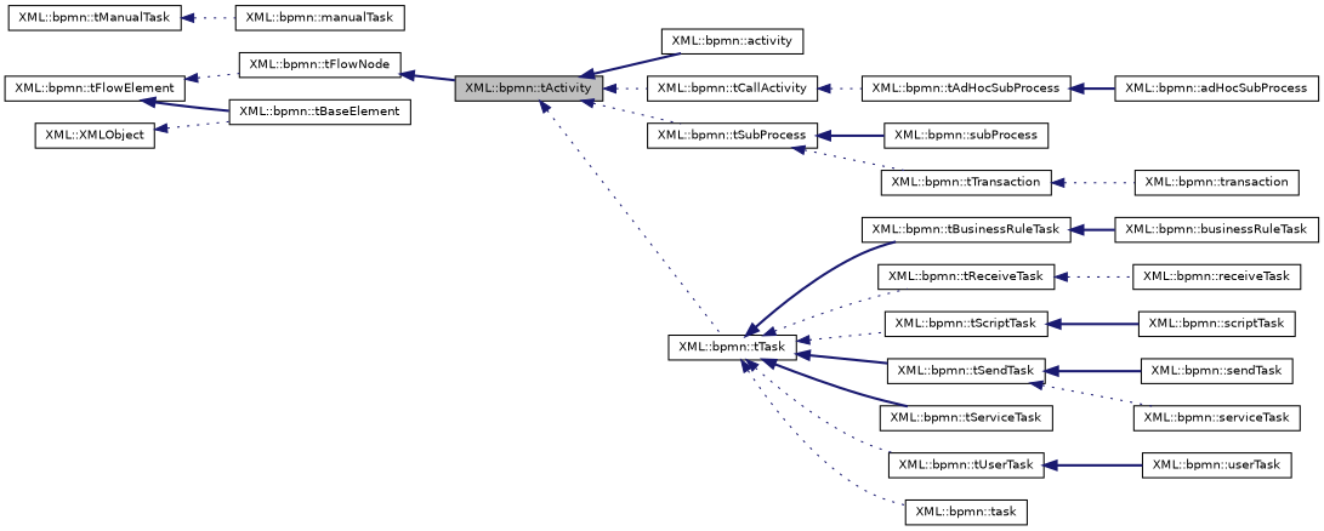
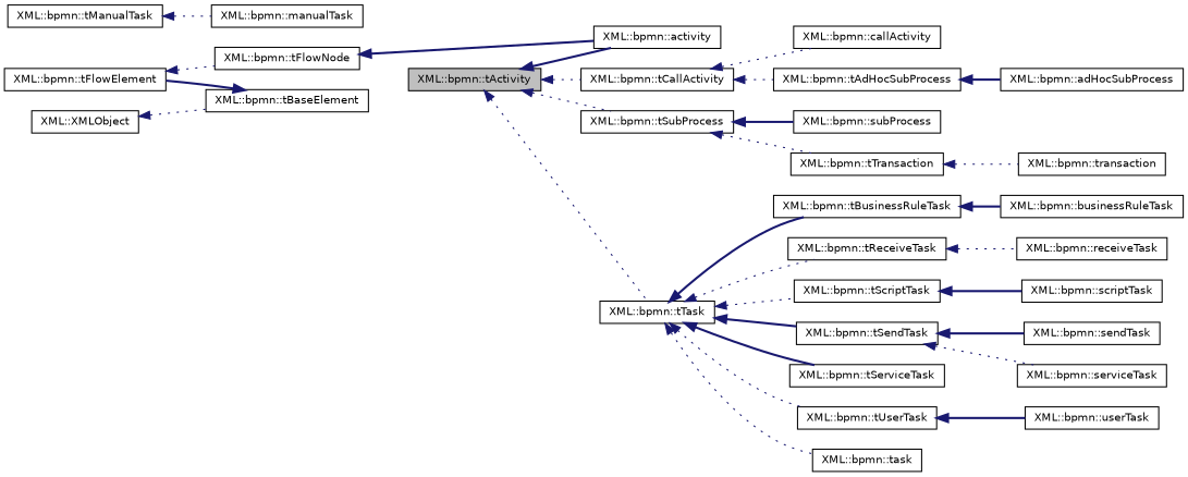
  digraph {
    rankdir=LR
    node [color=black fillcolor=white fontname=Helvetica fontsize=10 shape=record style=filled]
    edge [color=midnightblue dir=back fontname=Helvetica fontsize=10 labelfontname=Helvetica labelfontsize=10 style=dotted]
    n1 [fillcolor=grey75 fontcolor=black height=0.2 label="XML::bpmn::tActivity" width=0.4]
    n2 [height=0.2 label="XML::bpmn::activity" width=0.4]
    n3 [height=0.2 label="XML::bpmn::tCallActivity" width=0.4]
    n4 [height=0.2 label="XML::bpmn::tSubProcess" width=0.4]
    n5 [height=0.2 label="XML::bpmn::tTask" width=0.4]
+   n6 [height=0.2 label="XML::bpmn::callActivity" width=0.4]
    n7 [height=0.2 label="XML::bpmn::tAdHocSubProcess" width=0.4]
    n8 [height=0.2 label="XML::bpmn::subProcess" width=0.4]
    n9 [height=0.2 label="XML::bpmn::tTransaction" width=0.4]
    n10 [height=0.2 label="XML::bpmn::tBusinessRuleTask" width=0.4]
    n11 [height=0.2 label="XML::bpmn::tReceiveTask" width=0.4]
    n12 [height=0.2 label="XML::bpmn::tScriptTask" width=0.4]
    n13 [height=0.2 label="XML::bpmn::tSendTask" width=0.4]
    n14 [height=0.2 label="XML::bpmn::tServiceTask" width=0.4]
    n15 [height=0.2 label="XML::bpmn::tUserTask" width=0.4]
    n16 [height=0.2 label="XML::bpmn::task" width=0.4]
    n17 [height=0.2 label="XML::bpmn::tFlowNode" width=0.4]
    n18 [height=0.2 label="XML::bpmn::tFlowElement" width=0.4]
    n19 [height=0.2 label="XML::bpmn::tBaseElement" width=0.4]
    n20 [height=0.2 label="XML::XMLObject" width=0.4]
    n21 [height=0.2 label="XML::bpmn::adHocSubProcess" width=0.4]
    n22 [height=0.2 label="XML::bpmn::transaction" width=0.4]
    n23 [height=0.2 label="XML::bpmn::businessRuleTask" width=0.4]
    n24 [height=0.2 label="XML::bpmn::tManualTask" width=0.4]
    n25 [height=0.2 label="XML::bpmn::manualTask" width=0.4]
    n26 [height=0.2 label="XML::bpmn::receiveTask" width=0.4]
    n27 [height=0.2 label="XML::bpmn::scriptTask" width=0.4]
    n28 [height=0.2 label="XML::bpmn::sendTask" width=0.4]
    n29 [height=0.2 label="XML::bpmn::serviceTask" width=0.4]
    n30 [height=0.2 label="XML::bpmn::userTask" width=0.4]
    n1 -> n2 [style=bold]
    n1 -> n3
    n1 -> n4
    n1 -> n5
+   n3 -> n6
    n3 -> n7
    n4 -> n8 [style=bold]
    n4 -> n9
    n5 -> n10 [style=bold]
    n5 -> n11
    n5 -> n12
    n5 -> n13 [style=bold]
    n5 -> n14 [style=bold]
    n5 -> n15
    n5 -> n16
    n7 -> n21 [style=bold]
    n9 -> n22
    n10 -> n23 [style=bold]
    n11 -> n26
    n12 -> n27 [style=bold]
    n13 -> n28 [style=bold]
    n13 -> n29
    n15 -> n30 [style=bold]
-   n17 -> n1 [style=bold]
+   n17 -> n2 [style=bold]
    n18 -> n17
-   n18 -> n19 [style=bold]
+   n19 -> n18 [style=bold]
    n20 -> n19
    n24 -> n25
  }
